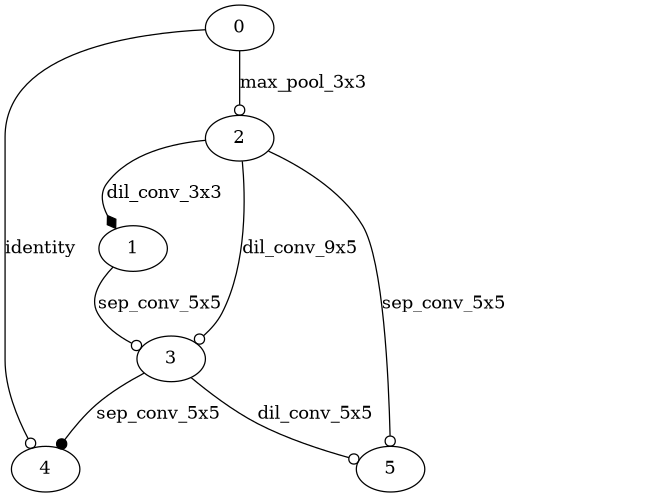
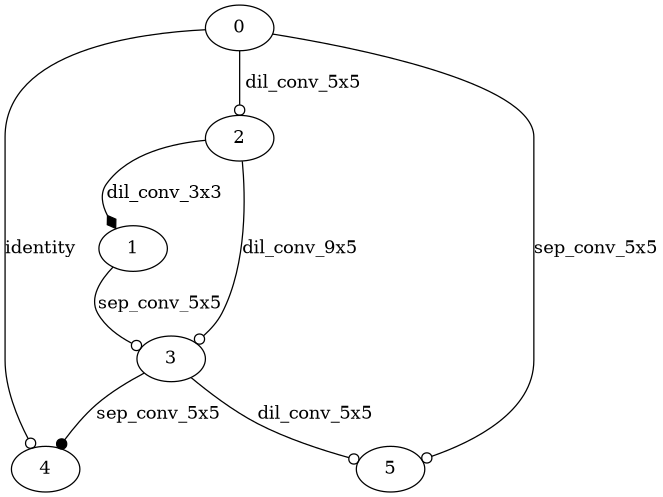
  digraph {
    fontname="DejaVu Serif"
    node [fontname="DejaVu Serif"]
    edge [arrowhead=odot fontname="DejaVu Serif"]
    0
    2
    4
    3
    5
    1
-   0 -> 2 [label=max_pool_3x3]
+   0 -> 2 [label=dil_conv_5x5]
    0 -> 4 [label=identity]
    2 -> 3 [label=dil_conv_9x5]
-   2 -> 5 [label=sep_conv_5x5]
+   0 -> 5 [label=sep_conv_5x5]
    2 -> 1 [arrowhead=diamond label=dil_conv_3x3]
    3 -> 4 [arrowhead=dot label=sep_conv_5x5]
    3 -> 5 [label=dil_conv_5x5]
    1 -> 3 [label=sep_conv_5x5]
  }
